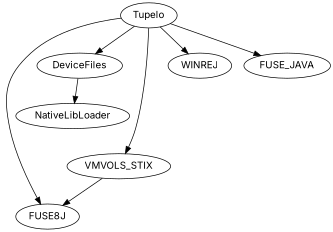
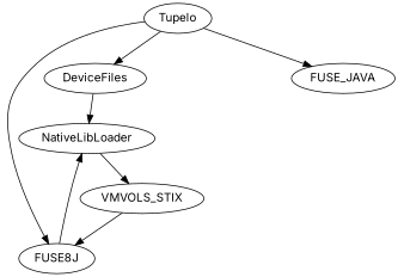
  digraph {
    fontname=Inter
    node [fontname=Inter]
    edge [fontname=Inter]
    DeviceFiles
    NativeLibLoader
    n3 [label=FUSE8J]
    Tupelo
    n5 [label=VMVOLS_STIX]
-   WINREJ
    n7 [label=FUSE_JAVA]
    DeviceFiles -> NativeLibLoader
+   n3 -> NativeLibLoader
    Tupelo -> DeviceFiles
    Tupelo -> n3
-   Tupelo -> n5
-   Tupelo -> WINREJ
+   NativeLibLoader -> n5
    Tupelo -> n7
    n5 -> n3
  }
